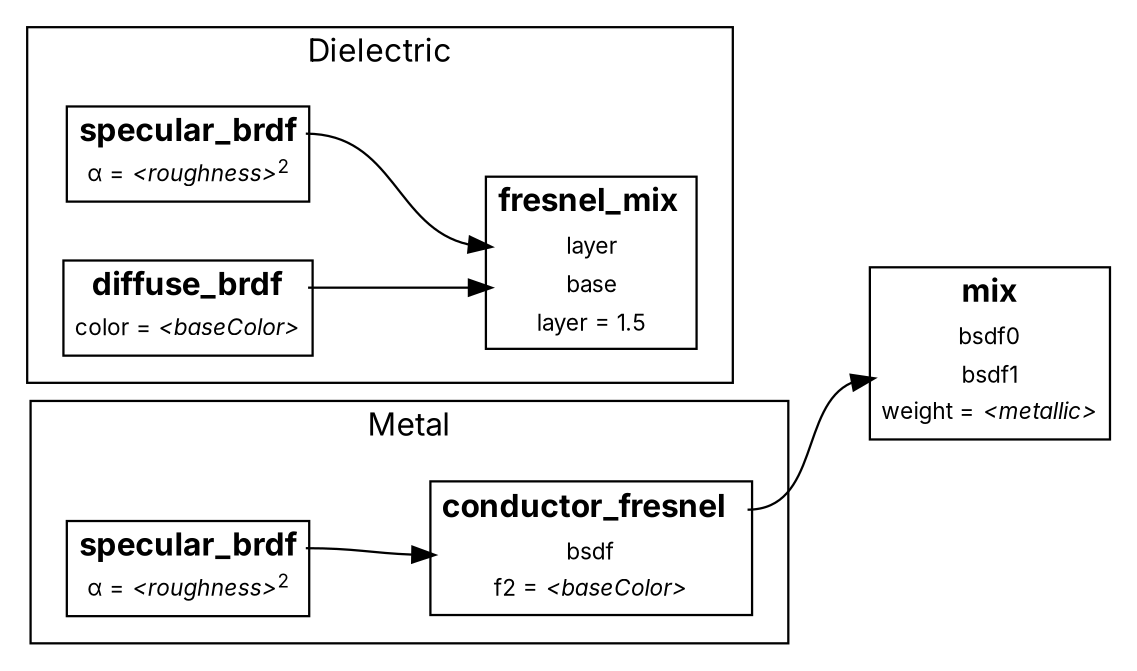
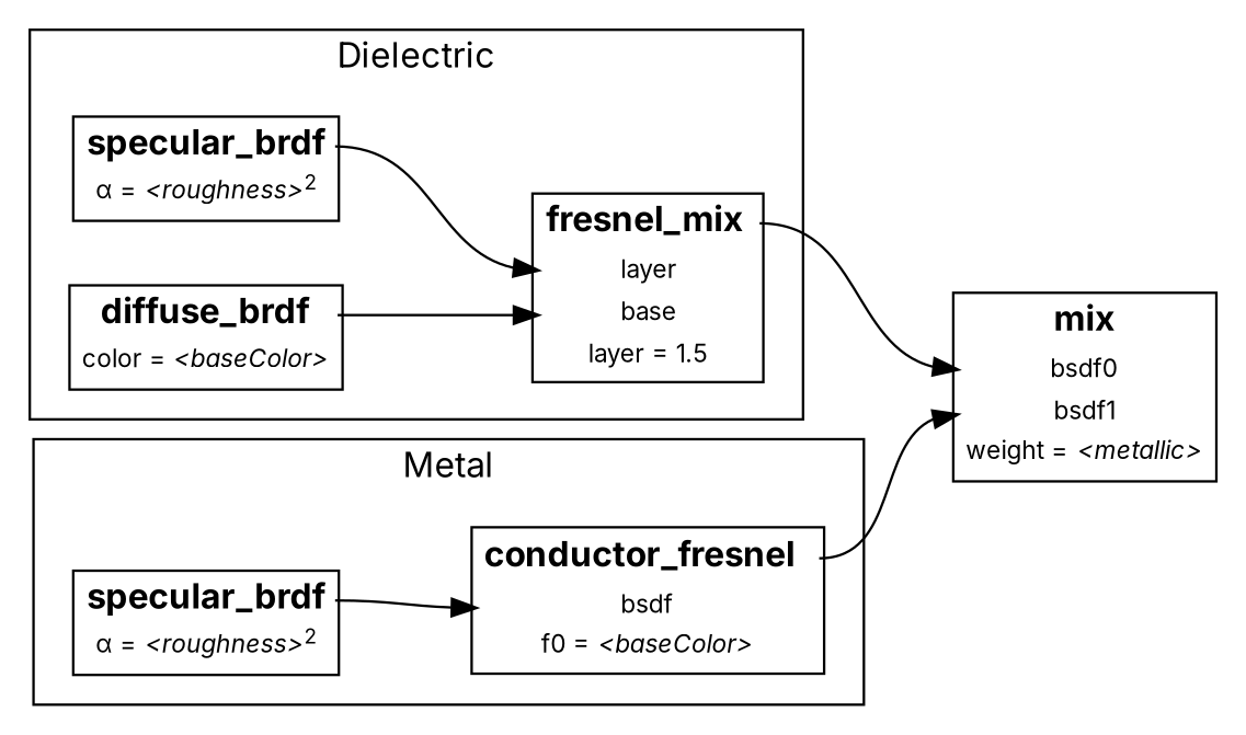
  digraph {
    fontname=Inter
    rankdir=LR
    node [fontname=Inter shape=plaintext]
    edge [fontname=Inter tailport=out]
    n1 [label=<       <table border="1" cellborder="0">         <tr><td port="out"><font point-size="14"><b>specular_brdf</b></font></td></tr>         <tr><td><font point-size="10">α = <i>&lt;roughness&gt;</i><sup>2</sup></font></td></tr>       </table>     >]
    n2 [label=<       <table border="1" cellborder="0">         <tr><td port="out"><font point-size="14"><b>fresnel_mix&nbsp;</b></font></td></tr>         <tr><td port="in_layer"><font point-size="10">layer</font></td></tr>         <tr><td port="in_base"><font point-size="10">base</font></td></tr>         <tr><td><font point-size="10">layer = 1.5</font></td></tr>       </table>     >]
    n3 [label=<       <table border="1" cellborder="0">         <tr><td port="out"><font point-size="14"><b>diffuse_brdf</b></font></td></tr>         <tr><td><font point-size="10">color = <i>&lt;baseColor&gt;</i></font></td></tr>       </table>     >]
    n4 [label=<       <table border="1" cellborder="0">         <tr><td port="out"><font point-size="14"><b>specular_brdf</b></font></td></tr>         <tr><td><font point-size="10">α = <i>&lt;roughness&gt;</i><sup>2</sup></font></td></tr>       </table>     >]
-   n5 [label=<       <table border="1" cellborder="0">         <tr><td port="out"><font point-size="14"><b>conductor_fresnel&nbsp;&nbsp;</b></font></td></tr>         <tr><td port="in_bsdf"><font point-size="10">bsdf</font></td></tr>         <tr><td><font point-size="10">f2 = <i>&lt;baseColor&gt;</i></font></td></tr>       </table>     >]
+   n5 [label=<       <table border="1" cellborder="0">         <tr><td port="out"><font point-size="14"><b>conductor_fresnel&nbsp;&nbsp;</b></font></td></tr>         <tr><td port="in_bsdf"><font point-size="10">bsdf</font></td></tr>         <tr><td><font point-size="10">f0 = <i>&lt;baseColor&gt;</i></font></td></tr>       </table>     >]
    n6 [label=<       <table border="1" cellborder="0">         <tr><td port="out"><font point-size="14"><b>mix</b></font></td></tr>         <tr><td port="in_bsdf0"><font point-size="10">bsdf0</font></td></tr>         <tr><td port="in_bsdf1"><font point-size="10">bsdf1</font></td></tr>         <tr><td><font point-size="10">weight = <i>&lt;metallic&gt;</i></font></td></tr>       </table>     >]
    subgraph cluster_1 {
      label=Dielectric
      n1
      n2
      n3
    }
    subgraph cluster_2 {
      label=Metal
      n4
      n5
    }
    subgraph sub_3 {
      n2
      n5
      n6
    }
    n1 -> n2 [headport=in_layer]
+   n2 -> n6 [headport=in_bsdf0]
    n3 -> n2 [headport=in_base]
    n4 -> n5 [headport=in_bsdf]
    n5 -> n6 [headport=in_bsdf1]
  }
